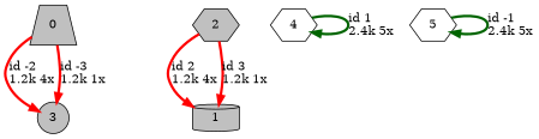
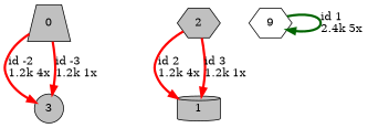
  digraph {
    nodesep=0.5
    node [fillcolor=grey shape=hexagon style=filled]
    edge [color=red penwidth=3]
    0 [height=0.3 shape=trapezium]
    3 [height=0.3 shape=circle]
    1 [height=0.3 shape=cylinder]
    2 [height=0.3]
-   4 [height=0.3 fillcolor="" style=""]
-   5 [height=0.3 fillcolor="" style=""]
+   4 [height=0.3 label=9 fillcolor="" style=""]
    0 -> 3 [label="id -2\l1.2k 4x"]
    0 -> 3 [label="id -3\l1.2k 1x"]
    2 -> 1 [label="id 2\l1.2k 4x"]
    2 -> 1 [label="id 3\l1.2k 1x"]
    4 -> 4 [color=darkgreen label="id 1\l2.4k 5x"]
-   5 -> 5 [color=darkgreen label="id -1\l2.4k 5x"]
  }
